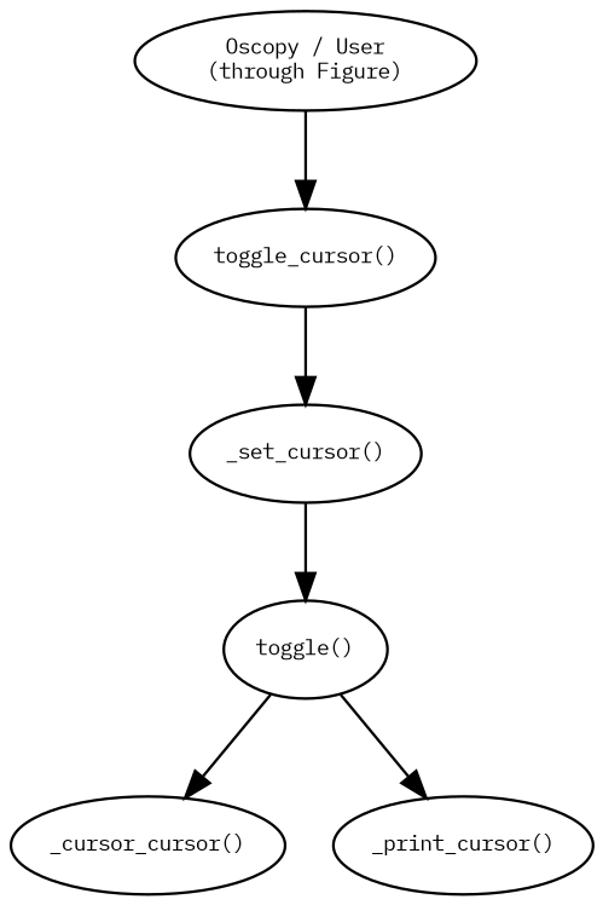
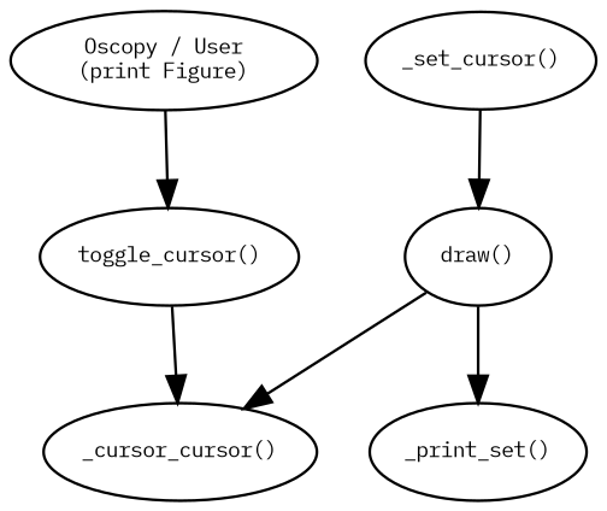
  digraph {
    fontname="IBM Plex Mono"
    rankdir=TB
    node [fontname="IBM Plex Mono" fontsize=8]
    edge [fontname="IBM Plex Mono"]
-   n1 [label="Oscopy / User\n(through Figure)"]
+   n1 [label="Oscopy / User\n(print Figure)"]
    n2 [label="toggle_cursor()"]
    n3 [label="_set_cursor()"]
-   n4 [label="toggle()"]
+   n4 [label="draw()"]
    n5 [label="_cursor_cursor()"]
-   n6 [label="_print_cursor()"]
+   n6 [label="_print_set()"]
    n1 -> n2
-   n2 -> n3
+   n2 -> n5
    n3 -> n4
    n4 -> n5
    n4 -> n6
  }
